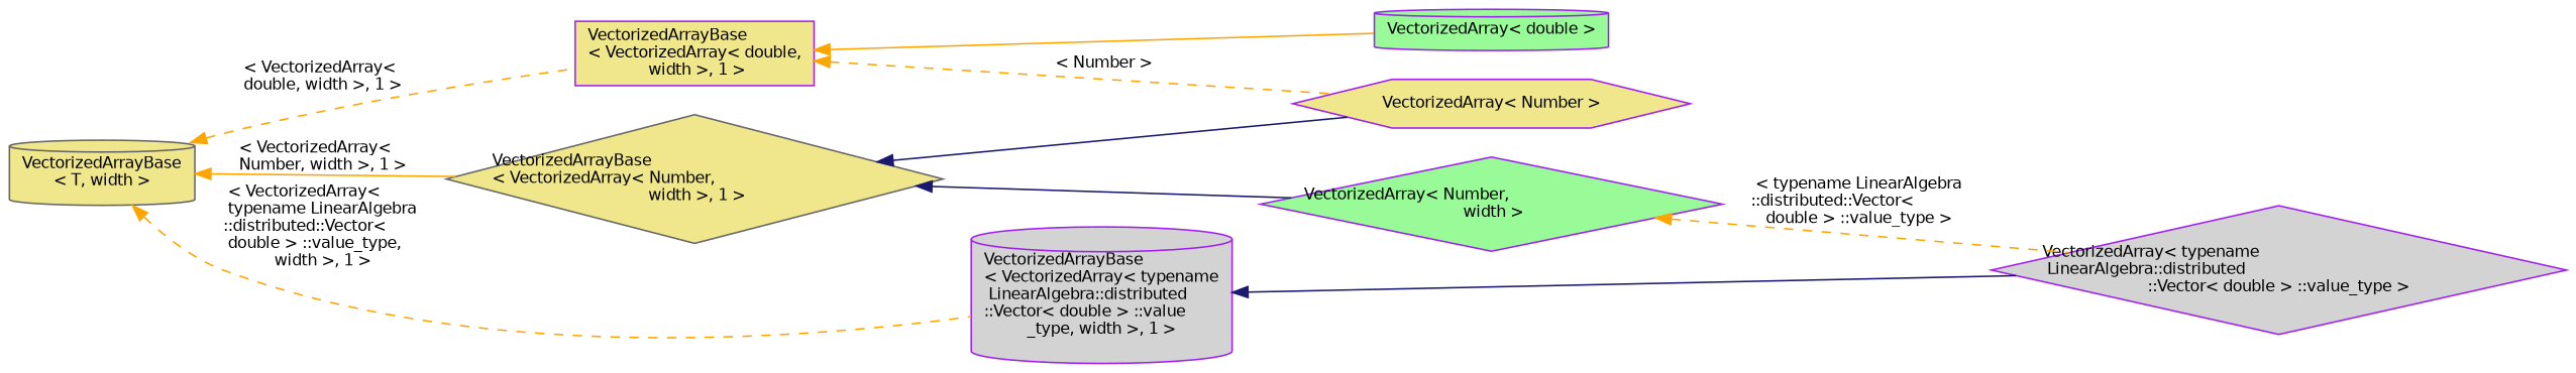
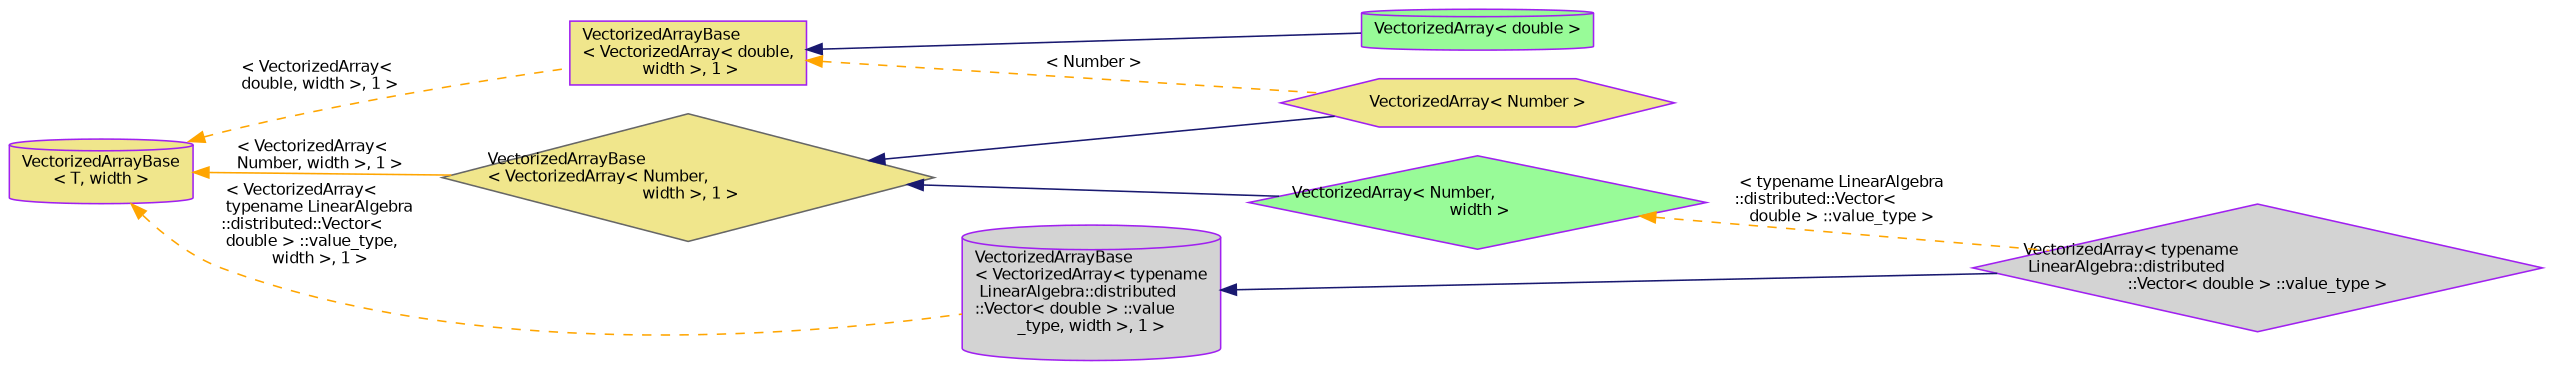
  digraph {
    rankdir=LR
    node [color=purple fillcolor=khaki fontname=Helvetica fontsize=10 shape=cylinder style=filled]
    edge [color=orange dir=back fontname=Helvetica fontsize=10 labelfontname=Helvetica labelfontsize=10 style=solid]
-   n1 [color=gray40 fontcolor=black height=0.2 label="VectorizedArrayBase\l\< T, width \>" width=0.4]
+   n1 [fontcolor=black height=0.2 label="VectorizedArrayBase\l\< T, width \>" width=0.4]
    n2 [height=0.2 label="VectorizedArrayBase\l\< VectorizedArray\< double,\l width \>, 1 \>" shape=box width=0.4]
    n3 [fillcolor=lightgrey height=0.2 label="VectorizedArrayBase\l\< VectorizedArray\< typename\l LinearAlgebra::distributed\l::Vector\< double \> ::value\l_type, width \>, 1 \>" width=0.4]
    n4 [color=gray40 height=0.2 label="VectorizedArrayBase\l\< VectorizedArray\< Number,\l width \>, 1 \>" shape=diamond width=0.4]
    n5 [fillcolor=palegreen height=0.2 label="VectorizedArray\< double \>" width=0.4]
    n6 [height=0.2 label="VectorizedArray\< Number \>" shape=hexagon width=0.4]
    n7 [fillcolor=lightgrey height=0.2 label="VectorizedArray\< typename\l LinearAlgebra::distributed\l::Vector\< double \> ::value_type \>" shape=diamond width=0.4]
    n8 [fillcolor=palegreen height=0.2 label="VectorizedArray\< Number,\l width \>" shape=diamond width=0.4]
    n1 -> n2 [label=" \< VectorizedArray\<\l double, width \>, 1 \>" style=dashed]
    n1 -> n3 [label=" \< VectorizedArray\<\l typename LinearAlgebra\l::distributed::Vector\<\l double \> ::value_type,\l width \>, 1 \>" style=dashed]
    n1 -> n4 [label=" \< VectorizedArray\<\l Number, width \>, 1 \>"]
-   n2 -> n5
+   n2 -> n5 [color=midnightblue]
    n2 -> n6 [label=" \< Number \>" style=dashed]
    n3 -> n7 [color=midnightblue]
    n4 -> n6 [color=midnightblue]
    n4 -> n8 [color=midnightblue]
    n8 -> n7 [label=" \< typename LinearAlgebra\l::distributed::Vector\<\l double \> ::value_type \>" style=dashed]
  }
